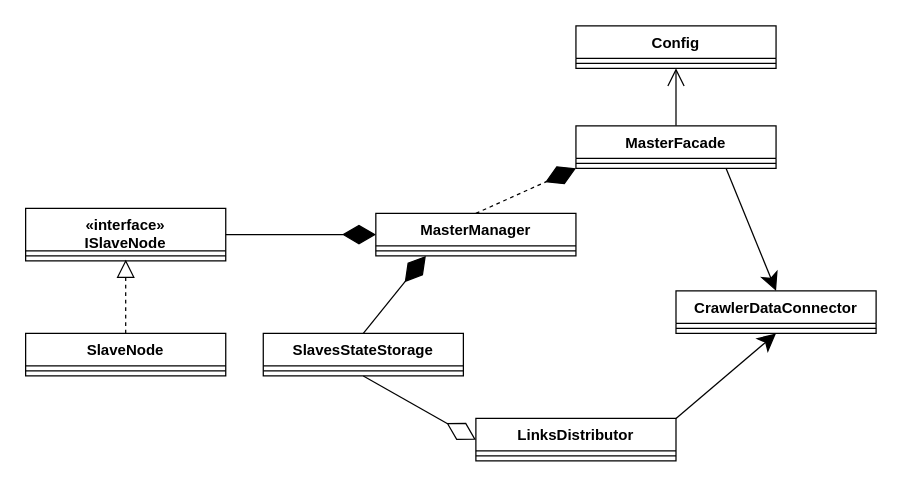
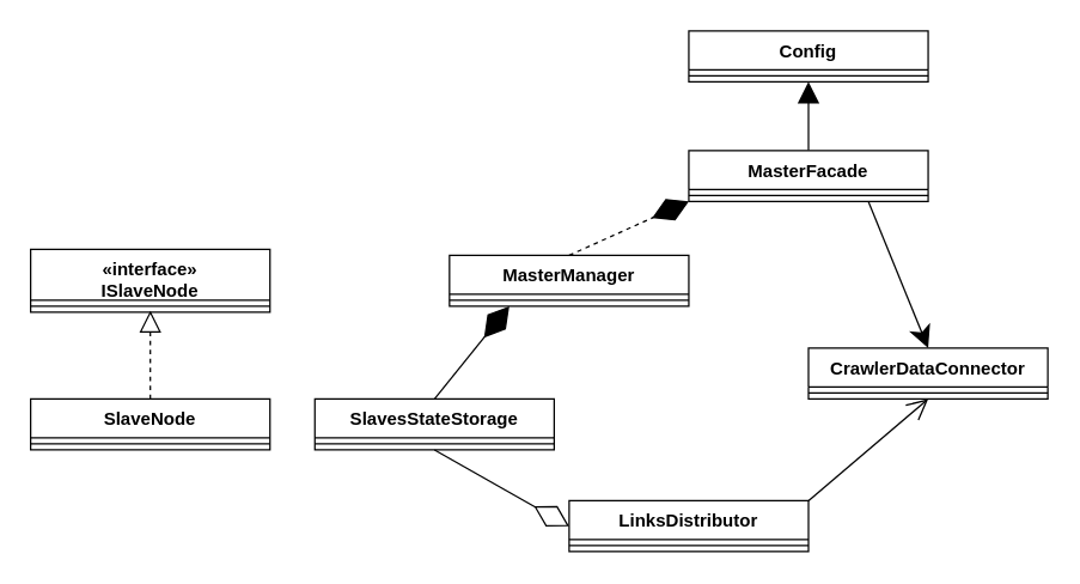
  <mxCell id="0" />
  <mxCell id="1" parent="0" />
  <mxCell id="2" value="SlaveNode" style="swimlane;fontStyle=1;align=center;verticalAlign=top;childLayout=stackLayout;horizontal=1;startSize=26;horizontalStack=0;resizeParent=1;resizeParentMax=0;resizeLast=0;collapsible=1;marginBottom=0;whiteSpace=wrap;html=1;" vertex="1" parent="1"><mxGeometry x="20" y="266" width="160" height="34" as="geometry" /></mxCell>
  <mxCell id="3" value="" style="line;strokeWidth=1;fillColor=none;align=left;verticalAlign=middle;spacingTop=-1;spacingLeft=3;spacingRight=3;rotatable=0;labelPosition=right;points=[];portConstraint=eastwest;strokeColor=inherit;" vertex="1" parent="2"><mxGeometry y="26" width="160" height="8" as="geometry" /></mxCell>
  <mxCell id="4" value="Config" style="swimlane;fontStyle=1;align=center;verticalAlign=top;childLayout=stackLayout;horizontal=1;startSize=26;horizontalStack=0;resizeParent=1;resizeParentMax=0;resizeLast=0;collapsible=1;marginBottom=0;whiteSpace=wrap;html=1;" vertex="1" parent="1"><mxGeometry x="460" y="20" width="160" height="34" as="geometry" /></mxCell>
  <mxCell id="5" value="" style="line;strokeWidth=1;fillColor=none;align=left;verticalAlign=middle;spacingTop=-1;spacingLeft=3;spacingRight=3;rotatable=0;labelPosition=right;points=[];portConstraint=eastwest;strokeColor=inherit;" vertex="1" parent="4"><mxGeometry y="26" width="160" height="8" as="geometry" /></mxCell>
  <mxCell id="6" value="SlavesStateStorage" style="swimlane;fontStyle=1;align=center;verticalAlign=top;childLayout=stackLayout;horizontal=1;startSize=26;horizontalStack=0;resizeParent=1;resizeParentMax=0;resizeLast=0;collapsible=1;marginBottom=0;whiteSpace=wrap;html=1;" vertex="1" parent="1"><mxGeometry x="210" y="266" width="160" height="34" as="geometry" /></mxCell>
  <mxCell id="7" value="" style="line;strokeWidth=1;fillColor=none;align=left;verticalAlign=middle;spacingTop=-1;spacingLeft=3;spacingRight=3;rotatable=0;labelPosition=right;points=[];portConstraint=eastwest;strokeColor=inherit;" vertex="1" parent="6"><mxGeometry y="26" width="160" height="8" as="geometry" /></mxCell>
  <mxCell id="8" value="CrawlerDataConnector" style="swimlane;fontStyle=1;align=center;verticalAlign=top;childLayout=stackLayout;horizontal=1;startSize=26;horizontalStack=0;resizeParent=1;resizeParentMax=0;resizeLast=0;collapsible=1;marginBottom=0;whiteSpace=wrap;html=1;" vertex="1" parent="1"><mxGeometry x="540" y="232" width="160" height="34" as="geometry" /></mxCell>
  <mxCell id="9" value="" style="line;strokeWidth=1;fillColor=none;align=left;verticalAlign=middle;spacingTop=-1;spacingLeft=3;spacingRight=3;rotatable=0;labelPosition=right;points=[];portConstraint=eastwest;strokeColor=inherit;" vertex="1" parent="8"><mxGeometry y="26" width="160" height="8" as="geometry" /></mxCell>
  <mxCell id="10" value="«interface»&lt;br&gt;ISlaveNode" style="swimlane;fontStyle=1;align=center;verticalAlign=top;childLayout=stackLayout;horizontal=1;startSize=34;horizontalStack=0;resizeParent=1;resizeParentMax=0;resizeLast=0;collapsible=1;marginBottom=0;whiteSpace=wrap;html=1;" vertex="1" parent="1"><mxGeometry x="20" y="166" width="160" height="42" as="geometry" /></mxCell>
  <mxCell id="11" value="" style="line;strokeWidth=1;fillColor=none;align=left;verticalAlign=middle;spacingTop=-1;spacingLeft=3;spacingRight=3;rotatable=0;labelPosition=right;points=[];portConstraint=eastwest;strokeColor=inherit;" vertex="1" parent="10"><mxGeometry y="34" width="160" height="8" as="geometry" /></mxCell>
  <mxCell id="12" value="LinksDistributor" style="swimlane;fontStyle=1;align=center;verticalAlign=top;childLayout=stackLayout;horizontal=1;startSize=26;horizontalStack=0;resizeParent=1;resizeParentMax=0;resizeLast=0;collapsible=1;marginBottom=0;whiteSpace=wrap;html=1;" vertex="1" parent="1"><mxGeometry x="380" y="334" width="160" height="34" as="geometry" /></mxCell>
  <mxCell id="13" value="" style="line;strokeWidth=1;fillColor=none;align=left;verticalAlign=middle;spacingTop=-1;spacingLeft=3;spacingRight=3;rotatable=0;labelPosition=right;points=[];portConstraint=eastwest;strokeColor=inherit;" vertex="1" parent="12"><mxGeometry y="26" width="160" height="8" as="geometry" /></mxCell>
  <mxCell id="14" value="" style="endArrow=block;dashed=1;endFill=0;endSize=12;html=1;rounded=0;entryX=0.5;entryY=0.875;entryDx=0;entryDy=0;entryPerimeter=0;exitX=0.5;exitY=0;exitDx=0;exitDy=0;" edge="1" parent="1" source="2" target="11"><mxGeometry width="160" relative="1" as="geometry"><mxPoint x="150" y="670" as="sourcePoint" /><mxPoint x="310" y="670" as="targetPoint" /></mxGeometry></mxCell>
  <mxCell id="15" value="MasterManager" style="swimlane;fontStyle=1;align=center;verticalAlign=top;childLayout=stackLayout;horizontal=1;startSize=26;horizontalStack=0;resizeParent=1;resizeParentMax=0;resizeLast=0;collapsible=1;marginBottom=0;whiteSpace=wrap;html=1;" vertex="1" parent="1"><mxGeometry x="300" y="170" width="160" height="34" as="geometry" /></mxCell>
  <mxCell id="16" value="" style="line;strokeWidth=1;fillColor=none;align=left;verticalAlign=middle;spacingTop=-1;spacingLeft=3;spacingRight=3;rotatable=0;labelPosition=right;points=[];portConstraint=eastwest;strokeColor=inherit;" vertex="1" parent="15"><mxGeometry y="26" width="160" height="8" as="geometry" /></mxCell>
- <mxCell id="17" value="" style="endArrow=diamondThin;endFill=1;endSize=24;html=1;rounded=0;entryX=0;entryY=0.5;entryDx=0;entryDy=0;exitX=1;exitY=0.5;exitDx=0;exitDy=0;" edge="1" parent="1" source="10" target="15"><mxGeometry width="160" relative="1" as="geometry"><mxPoint x="220" y="540" as="sourcePoint" /><mxPoint x="380" y="540" as="targetPoint" /></mxGeometry></mxCell>
- <mxCell id="18" value="" style="endArrow=open;endFill=1;endSize=12;html=1;rounded=0;entryX=0.5;entryY=1;entryDx=0;entryDy=0;exitX=0.5;exitY=0;exitDx=0;exitDy=0;" edge="1" parent="1" source="23" target="4"><mxGeometry width="160" relative="1" as="geometry"><mxPoint x="100" y="680" as="sourcePoint" /><mxPoint x="260" y="680" as="targetPoint" /></mxGeometry></mxCell>
+ <mxCell id="18" value="" style="endArrow=block;endFill=1;endSize=12;html=1;rounded=0;entryX=0.5;entryY=1;entryDx=0;entryDy=0;exitX=0.5;exitY=0;exitDx=0;exitDy=0;" edge="1" parent="1" source="23" target="4"><mxGeometry width="160" relative="1" as="geometry"><mxPoint x="100" y="680" as="sourcePoint" /><mxPoint x="260" y="680" as="targetPoint" /></mxGeometry></mxCell>
  <mxCell id="19" value="" style="endArrow=diamondThin;endFill=0;endSize=24;html=1;rounded=0;exitX=0.5;exitY=1;exitDx=0;exitDy=0;entryX=0;entryY=0.5;entryDx=0;entryDy=0;" edge="1" parent="1" source="6" target="12"><mxGeometry width="160" relative="1" as="geometry"><mxPoint x="450" y="540" as="sourcePoint" /><mxPoint x="360" y="240" as="targetPoint" /></mxGeometry></mxCell>
  <mxCell id="20" value="" style="endArrow=classic;endFill=1;endSize=12;html=1;rounded=0;entryX=0.5;entryY=0;entryDx=0;entryDy=0;exitX=0.75;exitY=1;exitDx=0;exitDy=0;" edge="1" parent="1" source="23" target="8"><mxGeometry width="160" relative="1" as="geometry"><mxPoint x="630" y="180" as="sourcePoint" /><mxPoint x="650" y="210" as="targetPoint" /></mxGeometry></mxCell>
- <mxCell id="21" value="" style="endArrow=classic;endFill=1;endSize=12;html=1;rounded=0;exitX=1;exitY=0;exitDx=0;exitDy=0;entryX=0.5;entryY=1;entryDx=0;entryDy=0;" edge="1" parent="1" source="12" target="8"><mxGeometry width="160" relative="1" as="geometry"><mxPoint x="440" y="610" as="sourcePoint" /><mxPoint x="600" y="610" as="targetPoint" /></mxGeometry></mxCell>
+ <mxCell id="21" value="" style="endArrow=open;endFill=1;endSize=12;html=1;rounded=0;exitX=1;exitY=0;exitDx=0;exitDy=0;entryX=0.5;entryY=1;entryDx=0;entryDy=0;" edge="1" parent="1" source="12" target="8"><mxGeometry width="160" relative="1" as="geometry"><mxPoint x="440" y="610" as="sourcePoint" /><mxPoint x="600" y="610" as="targetPoint" /></mxGeometry></mxCell>
  <mxCell id="22" value="" style="endArrow=diamondThin;endFill=1;endSize=24;html=1;rounded=0;entryX=0.25;entryY=1;entryDx=0;entryDy=0;exitX=0.5;exitY=0;exitDx=0;exitDy=0;" edge="1" parent="1" source="6" target="15"><mxGeometry width="160" relative="1" as="geometry"><mxPoint x="190" y="560" as="sourcePoint" /><mxPoint x="350" y="230" as="targetPoint" /></mxGeometry></mxCell>
  <mxCell id="23" value="MasterFacade" style="swimlane;fontStyle=1;align=center;verticalAlign=top;childLayout=stackLayout;horizontal=1;startSize=26;horizontalStack=0;resizeParent=1;resizeParentMax=0;resizeLast=0;collapsible=1;marginBottom=0;whiteSpace=wrap;html=1;" vertex="1" parent="1"><mxGeometry x="460" y="100" width="160" height="34" as="geometry" /></mxCell>
  <mxCell id="24" value="" style="line;strokeWidth=1;fillColor=none;align=left;verticalAlign=middle;spacingTop=-1;spacingLeft=3;spacingRight=3;rotatable=0;labelPosition=right;points=[];portConstraint=eastwest;strokeColor=inherit;" vertex="1" parent="23"><mxGeometry y="26" width="160" height="8" as="geometry" /></mxCell>
  <mxCell id="25" value="" style="endArrow=diamondThin;endFill=1;endSize=24;html=1;rounded=0;entryX=0;entryY=1;entryDx=0;entryDy=0;exitX=0.5;exitY=0;exitDx=0;exitDy=0;dashed=1;" edge="1" parent="1" source="15" target="23"><mxGeometry width="160" relative="1" as="geometry"><mxPoint x="410" y="520" as="sourcePoint" /><mxPoint x="570" y="520" as="targetPoint" /></mxGeometry></mxCell>
